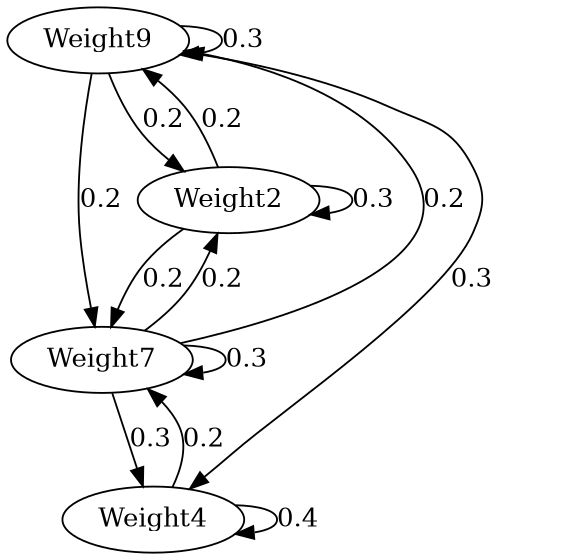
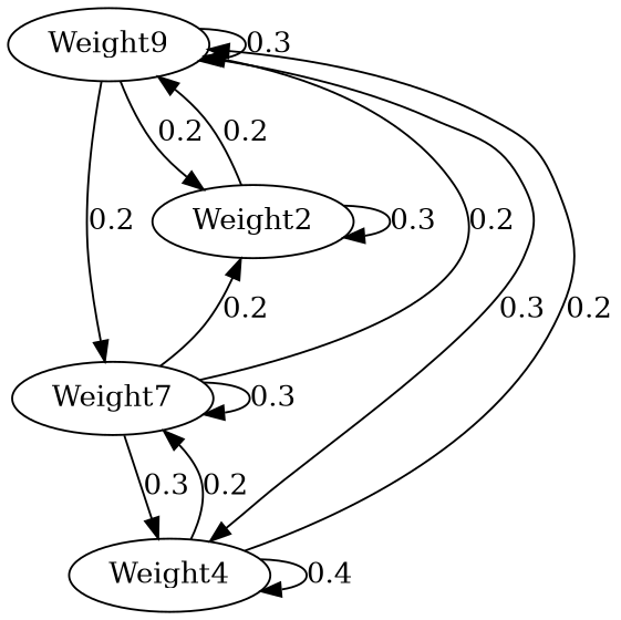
  digraph {
    edge [weight=0.2]
    n1 [label=Weight9]
    Weight2
    n3 [label=Weight7]
    Weight4
    n1 -> n1 [label=0.3 weight=0.3]
    n1 -> Weight2 [label=0.2]
    n1 -> n3 [label=0.2]
    n1 -> Weight4 [label=0.3 weight=0.3]
    Weight2 -> n1 [label=0.2]
    Weight2 -> Weight2 [label=0.3 weight=0.3]
-   Weight2 -> n3 [label=0.2]
    n3 -> n1 [label=0.2]
    n3 -> Weight2 [label=0.2]
    n3 -> n3 [label=0.3 weight=0.3]
    n3 -> Weight4 [label=0.3 weight=0.3]
+   Weight4 -> n1 [label=0.2]
    Weight4 -> n3 [label=0.2]
    Weight4 -> Weight4 [label=0.4 weight=0.4]
  }
